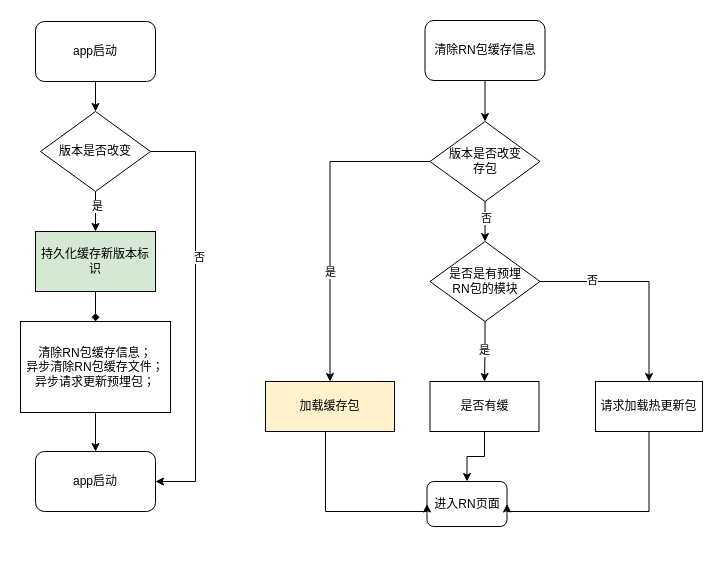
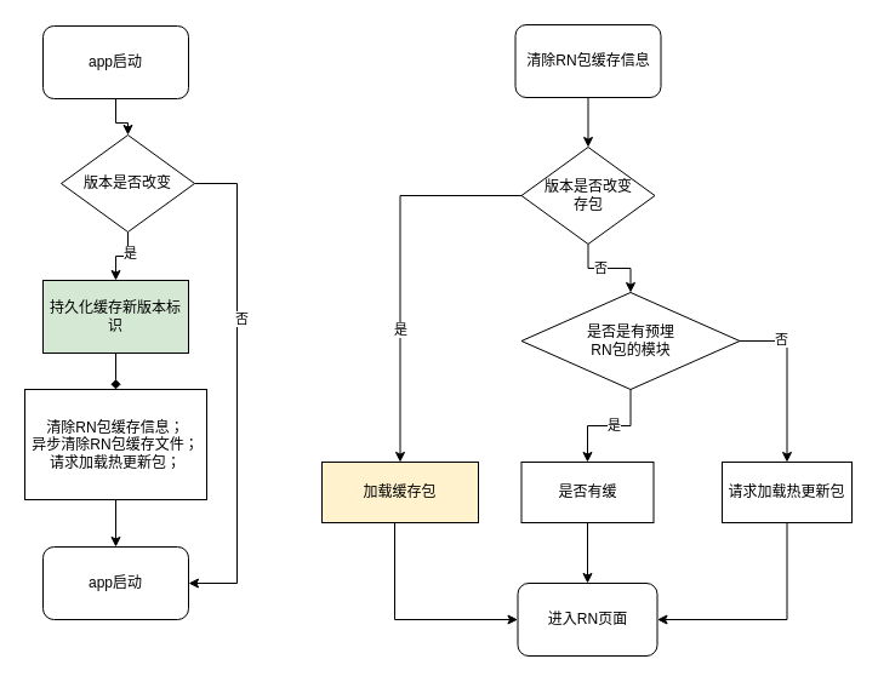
  <mxCell id="0" />
  <mxCell id="1" parent="0" />
  <mxCell id="2" value="" style="edgeStyle=orthogonalEdgeStyle;rounded=0;orthogonalLoop=1;jettySize=auto;html=1;" parent="1" source="3" target="8" edge="1"><mxGeometry relative="1" as="geometry" /></mxCell>
  <mxCell id="3" value="app启动" style="rounded=1;whiteSpace=wrap;html=1;" parent="1" vertex="1"><mxGeometry x="35" y="21" width="120" height="60" as="geometry" /></mxCell>
  <mxCell id="4" value="" style="edgeStyle=orthogonalEdgeStyle;rounded=0;orthogonalLoop=1;jettySize=auto;html=1;" parent="1" source="8" target="10" edge="1"><mxGeometry relative="1" as="geometry" /></mxCell>
  <mxCell id="5" value="是" style="edgeLabel;html=1;align=center;verticalAlign=middle;resizable=0;points=[];" parent="4" vertex="1" connectable="0"><mxGeometry x="-0.304" y="1" relative="1" as="geometry"><mxPoint as="offset" /></mxGeometry></mxCell>
  <mxCell id="6" style="edgeStyle=orthogonalEdgeStyle;rounded=0;orthogonalLoop=1;jettySize=auto;html=1;entryX=1;entryY=0.5;entryDx=0;entryDy=0;" parent="1" source="8" target="11" edge="1"><mxGeometry relative="1" as="geometry"><mxPoint x="205" y="331" as="targetPoint" /><Array as="points"><mxPoint x="195" y="151" /><mxPoint x="195" y="481" /></Array></mxGeometry></mxCell>
  <mxCell id="7" value="否" style="edgeLabel;html=1;align=center;verticalAlign=middle;resizable=0;points=[];" parent="6" vertex="1" connectable="0"><mxGeometry x="-0.279" y="3" relative="1" as="geometry"><mxPoint as="offset" /></mxGeometry></mxCell>
- <mxCell id="8" value="版本是否改变" style="rhombus;whiteSpace=wrap;html=1;" parent="1" vertex="1"><mxGeometry x="40" y="111" width="110" height="80" as="geometry" /></mxCell>
+ <mxCell id="8" value="版本是否改变" style="rhombus;whiteSpace=wrap;html=1;" parent="1" vertex="1"><mxGeometry x="50" y="111" width="110" height="80" as="geometry" /></mxCell>
  <mxCell id="9" style="edgeStyle=orthogonalEdgeStyle;rounded=0;orthogonalLoop=1;jettySize=auto;html=1;exitX=0.5;exitY=1;exitDx=0;exitDy=0;entryX=0.5;entryY=0;entryDx=0;entryDy=0;endArrow=diamond;" edge="1" parent="1" source="10" target="32"><mxGeometry relative="1" as="geometry" /></mxCell>
  <mxCell id="10" value="持久化缓存新版本标识" style="whiteSpace=wrap;html=1;fillColor=#d5e8d4;" parent="1" vertex="1"><mxGeometry x="35" y="231" width="120" height="60" as="geometry" /></mxCell>
  <mxCell id="11" value="app启动" style="rounded=1;whiteSpace=wrap;html=1;" parent="1" vertex="1"><mxGeometry x="35" y="451" width="120" height="60" as="geometry" /></mxCell>
  <mxCell id="12" style="edgeStyle=orthogonalEdgeStyle;rounded=0;orthogonalLoop=1;jettySize=auto;html=1;" edge="1" parent="1" source="13" target="21"><mxGeometry relative="1" as="geometry" /></mxCell>
  <mxCell id="13" value="清除RN包缓存信息" style="rounded=1;whiteSpace=wrap;html=1;" parent="1" vertex="1"><mxGeometry x="424.5" y="20" width="120" height="60" as="geometry" /></mxCell>
  <mxCell id="14" style="edgeStyle=orthogonalEdgeStyle;rounded=0;orthogonalLoop=1;jettySize=auto;html=1;entryX=0.5;entryY=0;entryDx=0;entryDy=0;" edge="1" parent="1" source="15" target="16"><mxGeometry relative="1" as="geometry" /></mxCell>
  <mxCell id="15" value="是否有缓" style="rounded=0;whiteSpace=wrap;html=1;" parent="1" vertex="1"><mxGeometry x="429.5" y="381" width="109" height="50" as="geometry" /></mxCell>
- <mxCell id="16" value="进入RN页面" style="rounded=1;whiteSpace=wrap;html=1;" parent="1" vertex="1"><mxGeometry x="426.5" y="481" width="80" height="45" as="geometry" /></mxCell>
+ <mxCell id="16" value="进入RN页面" style="rounded=1;whiteSpace=wrap;html=1;" parent="1" vertex="1"><mxGeometry x="426.5" y="481" width="115" height="60" as="geometry" /></mxCell>
  <mxCell id="17" style="edgeStyle=orthogonalEdgeStyle;rounded=0;orthogonalLoop=1;jettySize=auto;html=1;exitX=0;exitY=0.5;exitDx=0;exitDy=0;entryX=0.5;entryY=0;entryDx=0;entryDy=0;" edge="1" parent="1" source="21" target="23"><mxGeometry relative="1" as="geometry" /></mxCell>
  <mxCell id="18" value="是" style="edgeLabel;html=1;align=center;verticalAlign=middle;resizable=0;points=[];" vertex="1" connectable="0" parent="17"><mxGeometry x="0.312" relative="1" as="geometry"><mxPoint as="offset" /></mxGeometry></mxCell>
  <mxCell id="19" style="edgeStyle=orthogonalEdgeStyle;rounded=0;orthogonalLoop=1;jettySize=auto;html=1;exitX=0.5;exitY=1;exitDx=0;exitDy=0;entryX=0.5;entryY=0;entryDx=0;entryDy=0;" edge="1" parent="1" source="21" target="28"><mxGeometry relative="1" as="geometry" /></mxCell>
  <mxCell id="20" value="否" style="edgeLabel;html=1;align=center;verticalAlign=middle;resizable=0;points=[];" vertex="1" connectable="0" parent="19"><mxGeometry x="-0.2" y="1" relative="1" as="geometry"><mxPoint as="offset" /></mxGeometry></mxCell>
  <mxCell id="21" value="版本是否改变&lt;br&gt;存包" style="rhombus;whiteSpace=wrap;html=1;" parent="1" vertex="1"><mxGeometry x="429.5" y="121" width="110" height="80" as="geometry" /></mxCell>
  <mxCell id="22" style="edgeStyle=orthogonalEdgeStyle;rounded=0;orthogonalLoop=1;jettySize=auto;html=1;entryX=0;entryY=0.5;entryDx=0;entryDy=0;" edge="1" parent="1" source="23" target="16"><mxGeometry relative="1" as="geometry"><Array as="points"><mxPoint x="325" y="511" /></Array></mxGeometry></mxCell>
  <mxCell id="23" value="加载缓存包" style="rounded=0;whiteSpace=wrap;html=1;fillColor=#fff2cc;" parent="1" vertex="1"><mxGeometry x="265" y="381" width="129" height="50" as="geometry" /></mxCell>
  <mxCell id="24" style="edgeStyle=orthogonalEdgeStyle;rounded=0;orthogonalLoop=1;jettySize=auto;html=1;entryX=0.5;entryY=0;entryDx=0;entryDy=0;" edge="1" parent="1" source="28" target="15"><mxGeometry relative="1" as="geometry" /></mxCell>
  <mxCell id="25" value="是" style="edgeLabel;html=1;align=center;verticalAlign=middle;resizable=0;points=[];" vertex="1" connectable="0" parent="24"><mxGeometry x="-0.089" y="-1" relative="1" as="geometry"><mxPoint as="offset" /></mxGeometry></mxCell>
  <mxCell id="26" style="edgeStyle=orthogonalEdgeStyle;rounded=0;orthogonalLoop=1;jettySize=auto;html=1;exitX=1;exitY=0.5;exitDx=0;exitDy=0;entryX=0.5;entryY=0;entryDx=0;entryDy=0;" edge="1" parent="1" source="28" target="30"><mxGeometry relative="1" as="geometry" /></mxCell>
  <mxCell id="27" value="否" style="edgeLabel;html=1;align=center;verticalAlign=middle;resizable=0;points=[];" vertex="1" connectable="0" parent="26"><mxGeometry x="-0.506" y="2" relative="1" as="geometry"><mxPoint as="offset" /></mxGeometry></mxCell>
- <mxCell id="28" value="是否是有预埋&lt;br style=&quot;border-color: var(--border-color);&quot;&gt;RN包的模块" style="rhombus;whiteSpace=wrap;html=1;" parent="1" vertex="1"><mxGeometry x="429.5" y="241" width="110" height="80" as="geometry" /></mxCell>
+ <mxCell id="28" value="是否是有预埋&lt;br style=&quot;border-color: var(--border-color);&quot;&gt;RN包的模块" style="rhombus;whiteSpace=wrap;html=1;" parent="1" vertex="1"><mxGeometry x="429.5" y="241" width="180" height="80" as="geometry" /></mxCell>
  <mxCell id="29" style="edgeStyle=orthogonalEdgeStyle;rounded=0;orthogonalLoop=1;jettySize=auto;html=1;entryX=1;entryY=0.5;entryDx=0;entryDy=0;" edge="1" parent="1" source="30" target="16"><mxGeometry relative="1" as="geometry"><Array as="points"><mxPoint x="649" y="511" /></Array></mxGeometry></mxCell>
  <mxCell id="30" value="请求加载热更新包" style="rounded=0;whiteSpace=wrap;html=1;" parent="1" vertex="1"><mxGeometry x="595" y="381" width="107" height="50" as="geometry" /></mxCell>
  <mxCell id="31" style="edgeStyle=orthogonalEdgeStyle;rounded=0;orthogonalLoop=1;jettySize=auto;html=1;exitX=0.5;exitY=1;exitDx=0;exitDy=0;entryX=0.5;entryY=0;entryDx=0;entryDy=0;" edge="1" parent="1" source="32" target="11"><mxGeometry relative="1" as="geometry" /></mxCell>
- <mxCell id="32" value="清除RN包缓存信息；&lt;br&gt;异步清除RN包缓存文件；&lt;br&gt;异步请求更新预埋包；" style="whiteSpace=wrap;html=1;" vertex="1" parent="1"><mxGeometry x="20" y="321" width="150" height="91" as="geometry" /></mxCell>
+ <mxCell id="32" value="清除RN包缓存信息；&lt;br&gt;异步清除RN包缓存文件；&lt;br&gt;请求加载热更新包；" style="whiteSpace=wrap;html=1;" vertex="1" parent="1"><mxGeometry x="20" y="321" width="150" height="91" as="geometry" /></mxCell>
  <mxCell id="33" style="edgeStyle=orthogonalEdgeStyle;rounded=0;orthogonalLoop=1;jettySize=auto;html=1;exitX=0.5;exitY=1;exitDx=0;exitDy=0;" edge="1" parent="1" source="16" target="16"><mxGeometry relative="1" as="geometry" /></mxCell>
